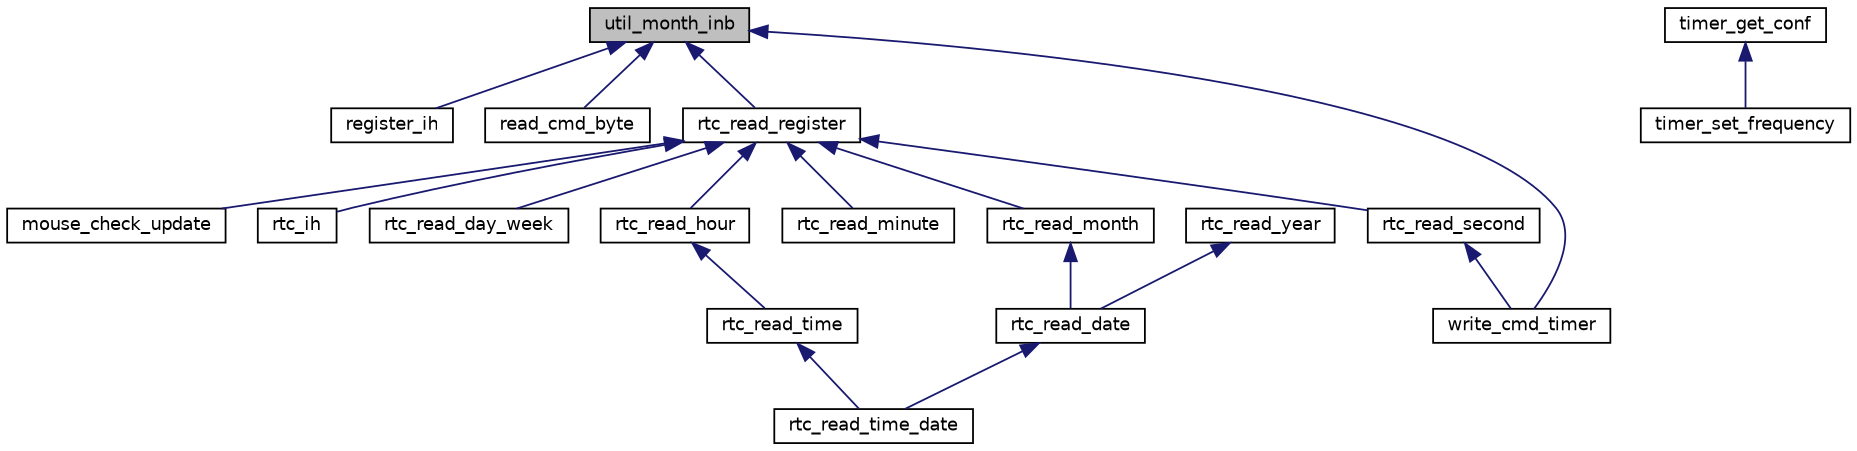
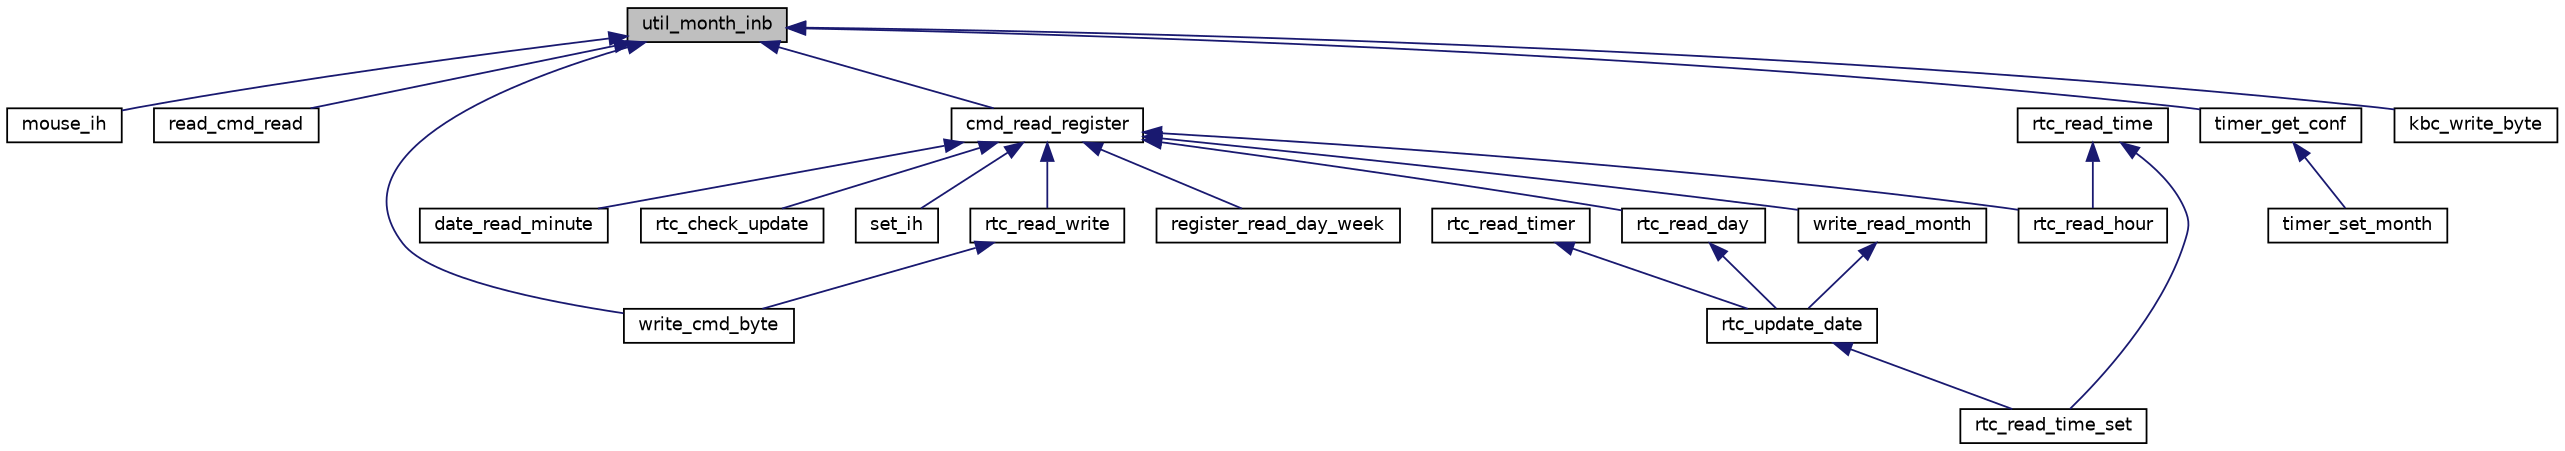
  digraph {
    rankdir=TB
    node [color=black fillcolor=white fontname=Helvetica fontsize=10 shape=record style=filled]
    edge [color=midnightblue dir=back fontname=Helvetica fontsize=10 labelfontname=Helvetica labelfontsize=10 style=solid]
    n1 [fillcolor=grey75 fontcolor=black height=0.2 label=util_month_inb width=0.4]
-   n3 [height=0.2 label=register_ih width=0.4]
-   n4 [height=0.2 label=read_cmd_byte width=0.4]
-   n5 [height=0.2 label=rtc_read_register width=0.4]
+   n2 [height=0.2 label=kbc_write_byte width=0.4]
+   n3 [height=0.2 label=mouse_ih width=0.4]
+   n4 [height=0.2 label=read_cmd_read width=0.4]
+   n5 [height=0.2 label=cmd_read_register width=0.4]
    n6 [height=0.2 label=timer_get_conf width=0.4]
-   n7 [height=0.2 label=write_cmd_timer width=0.4]
-   n8 [height=0.2 label=mouse_check_update width=0.4]
-   n9 [height=0.2 label=rtc_ih width=0.4]
-   n11 [height=0.2 label=rtc_read_day_week width=0.4]
+   n7 [height=0.2 label=write_cmd_byte width=0.4]
+   n8 [height=0.2 label=rtc_check_update width=0.4]
+   n9 [height=0.2 label=set_ih width=0.4]
+   n10 [height=0.2 label=rtc_read_day width=0.4]
+   n11 [height=0.2 label=register_read_day_week width=0.4]
    n12 [height=0.2 label=rtc_read_hour width=0.4]
-   n13 [height=0.2 label=rtc_read_minute width=0.4]
-   n14 [height=0.2 label=rtc_read_month width=0.4]
-   n15 [height=0.2 label=rtc_read_second width=0.4]
-   n16 [height=0.2 label=timer_set_frequency width=0.4]
-   n17 [height=0.2 label=rtc_read_date width=0.4]
+   n13 [height=0.2 label=date_read_minute width=0.4]
+   n14 [height=0.2 label=write_read_month width=0.4]
+   n15 [height=0.2 label=rtc_read_write width=0.4]
+   n16 [height=0.2 label=timer_set_month width=0.4]
+   n17 [height=0.2 label=rtc_update_date width=0.4]
    n18 [height=0.2 label=rtc_read_time width=0.4]
-   n19 [height=0.2 label=rtc_read_year width=0.4]
-   n20 [height=0.2 label=rtc_read_time_date width=0.4]
+   n19 [height=0.2 label=rtc_read_timer width=0.4]
+   n20 [height=0.2 label=rtc_read_time_set width=0.4]
+   n1 -> n2
    n1 -> n3
    n1 -> n4
    n1 -> n5
+   n1 -> n6
    n1 -> n7
    n5 -> n8
    n5 -> n9
+   n5 -> n10
    n5 -> n11
    n5 -> n12
    n5 -> n13
    n5 -> n14
    n5 -> n15
    n6 -> n16
-   n12 -> n18
+   n10 -> n17
+   n18 -> n12
    n14 -> n17
    n15 -> n7
    n17 -> n20
    n18 -> n20
    n19 -> n17
  }
